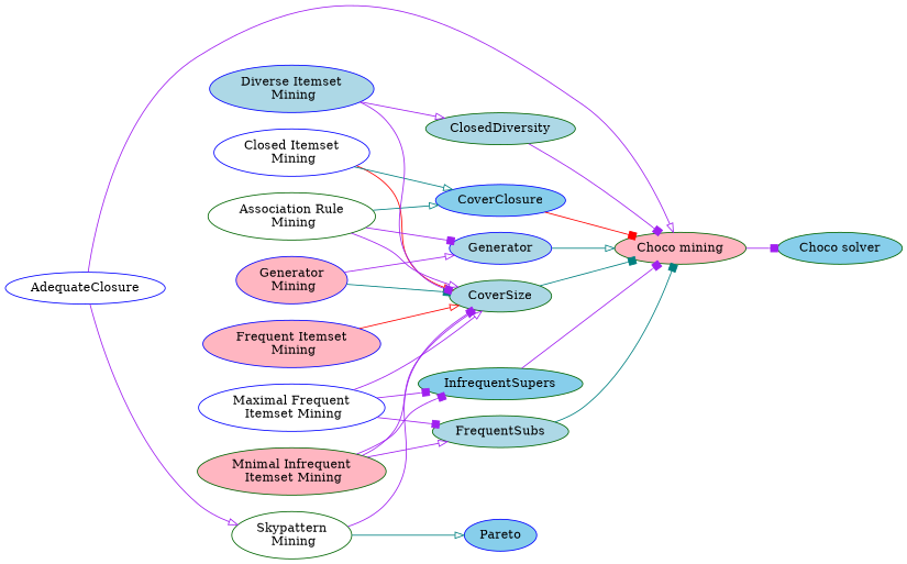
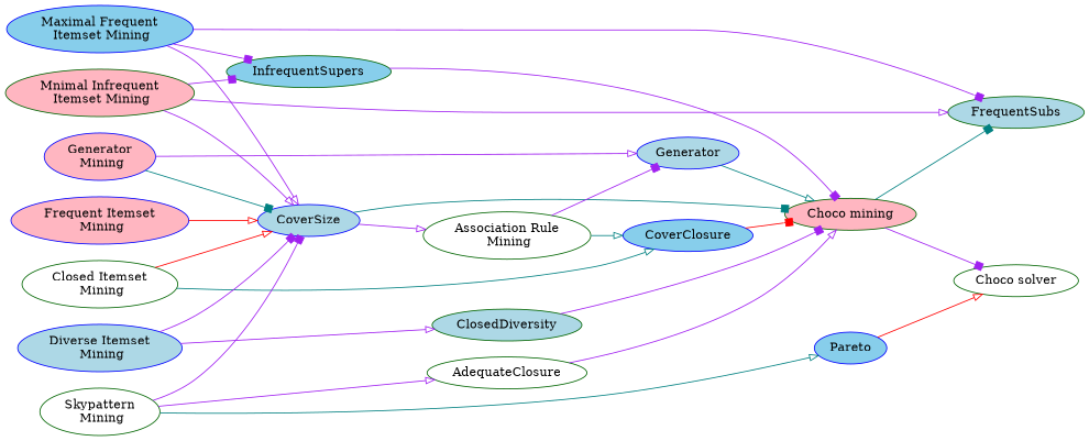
  digraph {
    rankdir=LR
    node [color=darkgreen fillcolor=white style=filled]
    edge [arrowhead=onormal color=purple]
-   n1 [fillcolor=skyblue label="Choco solver"]
+   n1 [label="Choco solver"]
    n2 [fillcolor=lightpink label="Choco mining"]
-   n3 [fillcolor=lightblue label=CoverSize]
+   n3 [color=blue fillcolor=lightblue label=CoverSize]
    n4 [color=blue fillcolor=skyblue label=CoverClosure]
-   n5 [color=blue label=AdequateClosure]
+   n5 [label=AdequateClosure]
    n6 [fillcolor=lightblue label=FrequentSubs]
    n7 [fillcolor=skyblue label=InfrequentSupers]
    n8 [color=blue fillcolor=lightblue label=Generator]
    n9 [fillcolor=lightblue label=ClosedDiversity]
    n10 [color=blue fillcolor=skyblue label=Pareto]
    n11 [color=blue fillcolor=lightpink label="Frequent Itemset\n Mining"]
-   n12 [color=blue label="Closed Itemset\n Mining"]
+   n12 [label="Closed Itemset\n Mining"]
    n13 [label="Skypattern\n Mining"]
-   n14 [color=blue label="Maximal Frequent\n Itemset Mining"]
+   n14 [color=blue fillcolor=skyblue label="Maximal Frequent\n Itemset Mining"]
    n15 [fillcolor=lightpink label="Mnimal Infrequent\n Itemset Mining"]
    n16 [color=blue fillcolor=lightpink label="Generator\n Mining"]
    n17 [label="Association Rule\n Mining"]
    n18 [color=blue fillcolor=lightblue label="Diverse Itemset\n Mining"]
    n2 -> n1 [arrowhead=box]
    n3 -> n2 [arrowhead=box color=teal]
    n4 -> n2 [arrowhead=box color=red]
    n5 -> n2
-   n6 -> n2 [arrowhead=box color=teal]
+   n2 -> n6 [arrowhead=box color=teal]
    n7 -> n2 [arrowhead=box]
    n8 -> n2 [color=teal]
    n9 -> n2 [arrowhead=box]
+   n10 -> n1 [color=red]
    n11 -> n3 [color=red]
    n12 -> n3 [color=red]
    n12 -> n4 [color=teal]
    n13 -> n3 [arrowhead=box]
-   n5 -> n13
+   n13 -> n5
    n13 -> n10 [color=teal]
    n14 -> n3
    n14 -> n6 [arrowhead=box]
    n14 -> n7 [arrowhead=box]
    n15 -> n3
    n15 -> n6
    n15 -> n7 [arrowhead=box]
    n16 -> n3 [arrowhead=box color=teal]
    n16 -> n8
-   n17 -> n3
+   n3 -> n17
    n17 -> n4 [color=teal]
    n17 -> n8 [arrowhead=box]
    n18 -> n3 [arrowhead=box]
    n18 -> n9
  }
